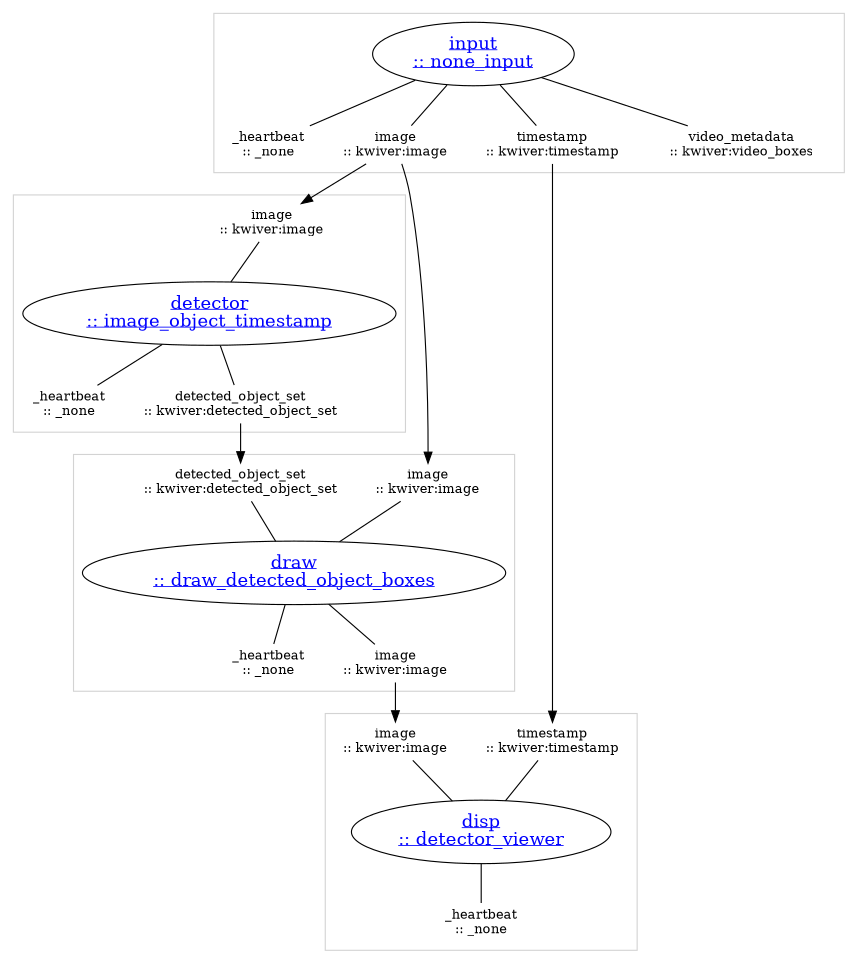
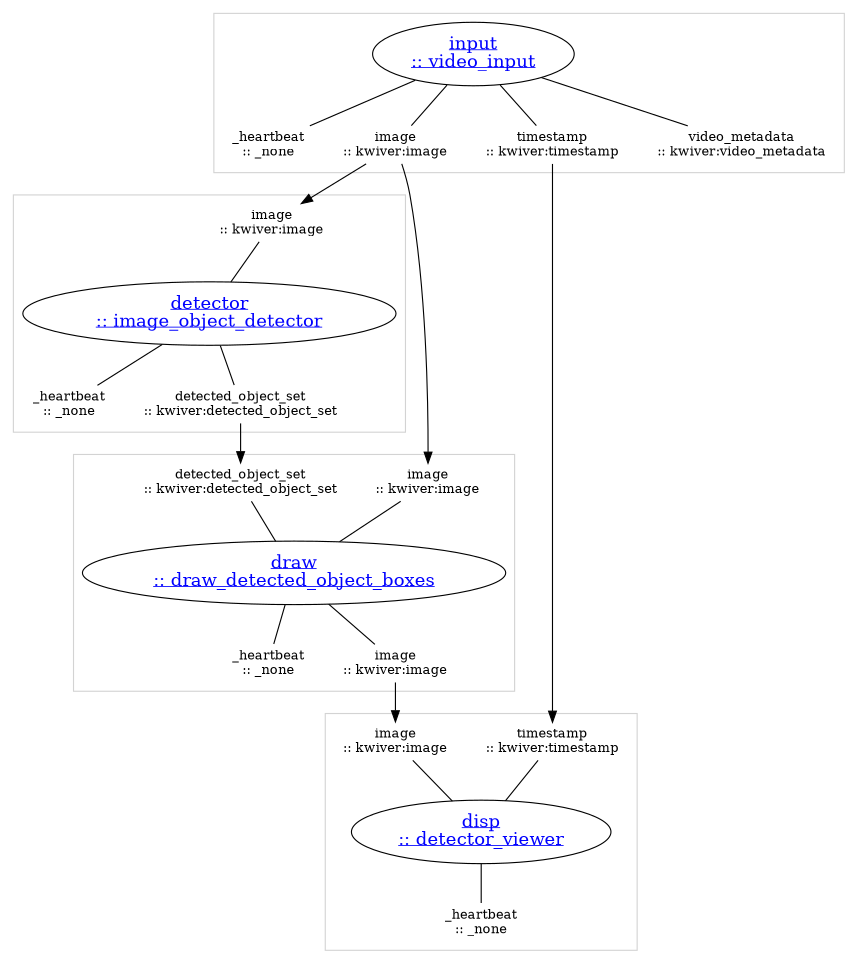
  strict digraph {
    clusterrank=local
    node [fontsize=12 shape=none]
    edge [arrowhead=none color=black]
-   n1 [fontcolor=blue fontsize=16 label=<<u>detector<br/>:: image_object_timestamp</u>> rank=same shape=ellipse]
+   n1 [fontcolor=blue fontsize=16 label=<<u>detector<br/>:: image_object_detector</u>> rank=same shape=ellipse]
    n2 [height=0 label="_heartbeat\n:: _none" width=0]
    n3 [height=0 label="detected_object_set\n:: kwiver:detected_object_set" width=0]
    n4 [height=0 label="image\n:: kwiver:image" width=0]
    n5 [fontcolor=blue fontsize=16 label=<<u>disp<br/>:: detector_viewer</u>> rank=same shape=ellipse]
    n6 [height=0 label="_heartbeat\n:: _none" width=0]
    n7 [height=0 label="image\n:: kwiver:image" width=0]
    n8 [height=0 label="timestamp\n:: kwiver:timestamp" width=0]
    n9 [fontcolor=blue fontsize=16 label=<<u>draw<br/>:: draw_detected_object_boxes</u>> rank=same shape=ellipse]
    n10 [height=0 label="_heartbeat\n:: _none" width=0]
    n11 [height=0 label="image\n:: kwiver:image" width=0]
    n12 [height=0 label="detected_object_set\n:: kwiver:detected_object_set" width=0]
    n13 [height=0 label="image\n:: kwiver:image" width=0]
-   n14 [fontcolor=blue fontsize=16 label=<<u>input<br/>:: none_input</u>> rank=same shape=ellipse]
+   n14 [fontcolor=blue fontsize=16 label=<<u>input<br/>:: video_input</u>> rank=same shape=ellipse]
    n15 [height=0 label="_heartbeat\n:: _none" width=0]
    n16 [height=0 label="image\n:: kwiver:image" width=0]
    n17 [height=0 label="timestamp\n:: kwiver:timestamp" width=0]
-   n18 [height=0 label="video_metadata\n:: kwiver:video_boxes" width=0]
+   n18 [height=0 label="video_metadata\n:: kwiver:video_metadata" width=0]
    subgraph cluster_1 {
      color=lightgray
      n1
      n2
      n3
      n4
    }
    subgraph cluster_2 {
      color=lightgray
      n5
      n6
      n7
      n8
    }
    subgraph cluster_3 {
      color=lightgray
      n9
      n10
      n11
      n12
      n13
    }
    subgraph cluster_4 {
      color=lightgray
      n14
      n15
      n16
      n17
      n18
    }
    n1 -> n2
    n1 -> n3
    n3 -> n12 [minlen=1 weight=1 arrowhead=""]
    n4 -> n1
    n5 -> n6
    n7 -> n5
    n8 -> n5
    n9 -> n10
    n9 -> n11
    n11 -> n7 [minlen=1 weight=1 arrowhead=""]
    n12 -> n9
    n13 -> n9
    n14 -> n15
    n14 -> n16
    n14 -> n17
    n14 -> n18
    n16 -> n4 [minlen=1 weight=1 arrowhead=""]
    n16 -> n13 [minlen=1 weight=1 arrowhead=""]
    n17 -> n8 [minlen=1 weight=1 arrowhead=""]
  }
